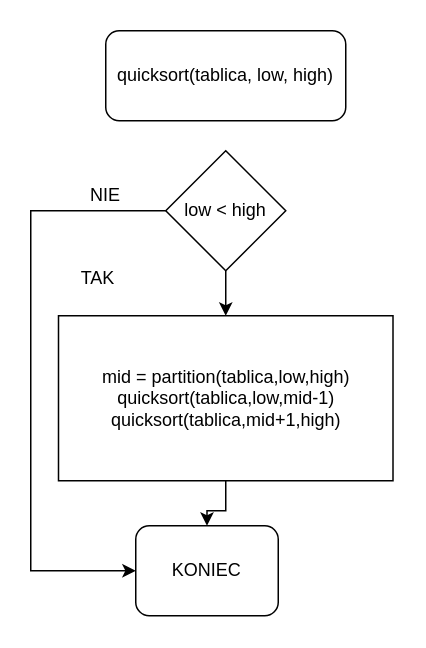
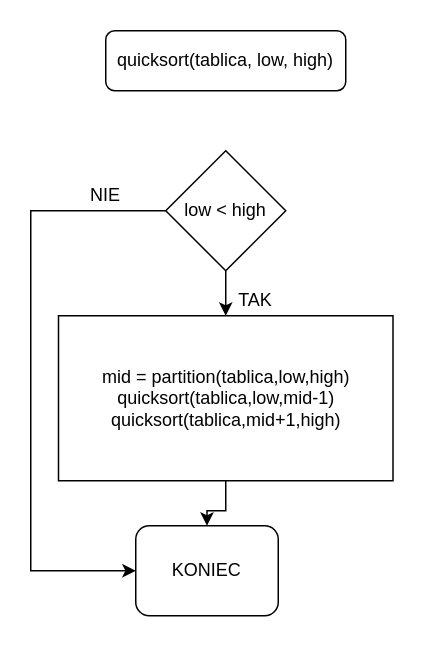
  <mxCell id="0" />
  <mxCell id="1" parent="0" />
- <mxCell id="2" value="quicksort(tablica, low, high)" style="rounded=1;whiteSpace=wrap;html=1;" vertex="1" parent="1"><mxGeometry x="70" y="20" width="160" height="60" as="geometry" /></mxCell>
+ <mxCell id="2" value="quicksort(tablica, low, high)" style="rounded=1;whiteSpace=wrap;html=1;" vertex="1" parent="1"><mxGeometry x="70" y="20" width="160" height="40" as="geometry" /></mxCell>
  <mxCell id="3" value="" style="edgeStyle=orthogonalEdgeStyle;rounded=0;orthogonalLoop=1;jettySize=auto;html=1;" edge="1" parent="1" source="5" target="8"><mxGeometry relative="1" as="geometry" /></mxCell>
  <mxCell id="4" style="edgeStyle=orthogonalEdgeStyle;rounded=0;orthogonalLoop=1;jettySize=auto;html=1;entryX=0;entryY=0.5;entryDx=0;entryDy=0;" edge="1" parent="1" source="5" target="9"><mxGeometry relative="1" as="geometry"><mxPoint x="20" y="430" as="targetPoint" /><Array as="points"><mxPoint x="20" y="140" /><mxPoint x="20" y="380" /></Array></mxGeometry></mxCell>
  <mxCell id="5" value="low &amp;lt; high" style="rhombus;whiteSpace=wrap;html=1;" vertex="1" parent="1"><mxGeometry x="110" y="100" width="80" height="80" as="geometry" /></mxCell>
- <mxCell id="6" value="TAK" style="text;html=1;strokeColor=none;fillColor=none;align=center;verticalAlign=middle;whiteSpace=wrap;rounded=0;" vertex="1" parent="1"><mxGeometry x="45" y="175" width="40" height="20" as="geometry" /></mxCell>
+ <mxCell id="6" value="TAK" style="text;html=1;strokeColor=none;fillColor=none;align=center;verticalAlign=middle;whiteSpace=wrap;rounded=0;" vertex="1" parent="1"><mxGeometry x="150" y="190" width="40" height="20" as="geometry" /></mxCell>
  <mxCell id="7" style="edgeStyle=orthogonalEdgeStyle;rounded=0;orthogonalLoop=1;jettySize=auto;html=1;entryX=0.5;entryY=0;entryDx=0;entryDy=0;" edge="1" parent="1" source="8" target="9"><mxGeometry relative="1" as="geometry" /></mxCell>
  <mxCell id="8" value="mid = partition(tablica,low,high)&lt;br&gt;quicksort(tablica,low,mid-1)&lt;br&gt;quicksort(tablica,mid+1,high)" style="rounded=0;whiteSpace=wrap;html=1;" vertex="1" parent="1"><mxGeometry x="38.5" y="210" width="223" height="110" as="geometry" /></mxCell>
  <mxCell id="9" value="KONIEC" style="rounded=1;whiteSpace=wrap;html=1;" vertex="1" parent="1"><mxGeometry x="90" y="350" width="95" height="60" as="geometry" /></mxCell>
  <mxCell id="10" value="NIE" style="text;html=1;strokeColor=none;fillColor=none;align=center;verticalAlign=middle;whiteSpace=wrap;rounded=0;" vertex="1" parent="1"><mxGeometry x="50" y="120" width="40" height="20" as="geometry" /></mxCell>
